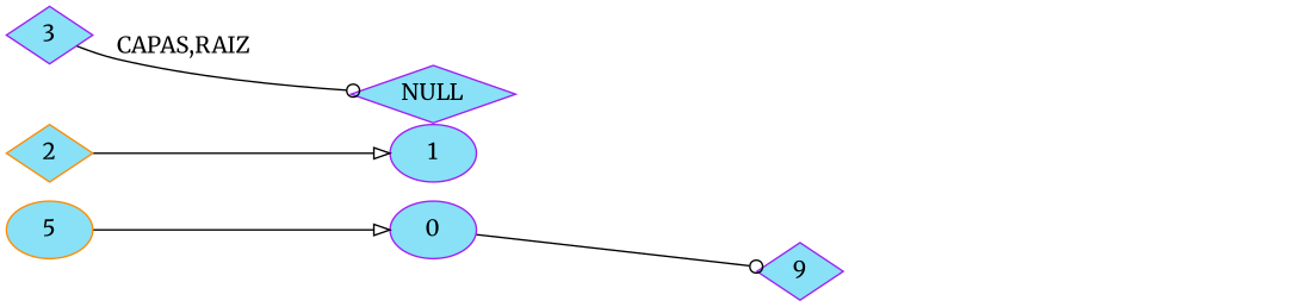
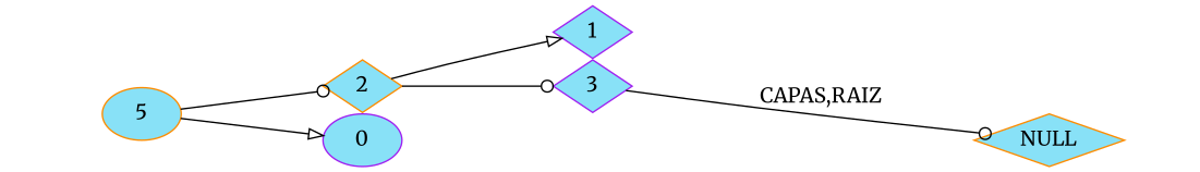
  digraph {
    fontname=Merriweather
    nodesep=0
    rankdir=LR
    ranksep=0.4
    node [color=purple fillcolor="#88E1F7" fontname=Merriweather style=filled]
    edge [fontname=Merriweather arrowsize=0 style=invisible]
    n1 [color=darkorange label=5 shape=ellipse]
    n2 [color=darkorange label=2 shape=diamond]
    n3 [label=0 shape=ellipse]
-   n4 [label=1 shape=ellipse]
+   n4 [label=1 shape=diamond]
    n5 [label=3 shape=diamond]
    Invisible2061789502 [style=invis color=""]
-   n7 [label=9 shape=diamond]
    Invisible305844976 [style=invis color=""]
    Invisible1836963488 [style=invis color=""]
-   NULL [shape=diamond]
+   NULL [color=darkorange shape=diamond]
    Invisible695815193 [style=invis color=""]
+   n1 -> n2 [arrowhead=odot arrowsize="" style=""]
    n1 -> n3 [arrowhead=onormal arrowsize="" style=""]
    n2 -> n4 [arrowhead=onormal arrowsize="" style=""]
+   n2 -> n5 [arrowhead=odot arrowsize="" style=""]
    n3 -> Invisible2061789502
-   n3 -> n7 [arrowhead=odot arrowsize="" style=""]
    n4 -> Invisible305844976
    n4 -> Invisible305844976
    n5 -> Invisible1836963488
    n5 -> Invisible1836963488
    n5 -> NULL [arrowhead=odot fillcolor=pink label="CAPAS,RAIZ" arrowsize="" style=""]
-   n7 -> Invisible695815193
-   n7 -> Invisible695815193
  }
